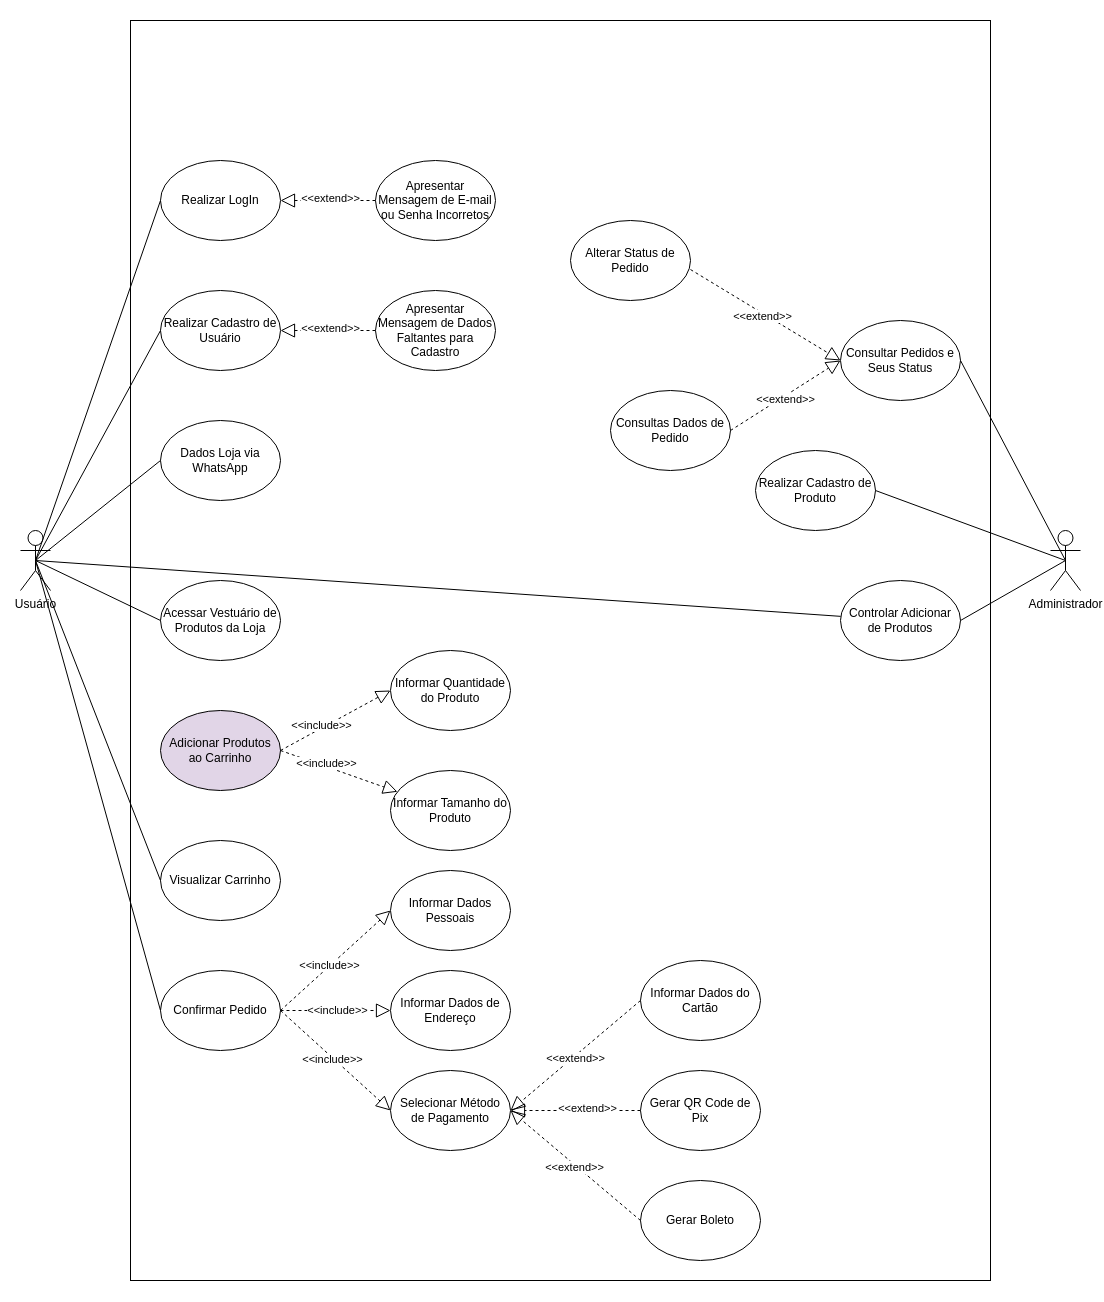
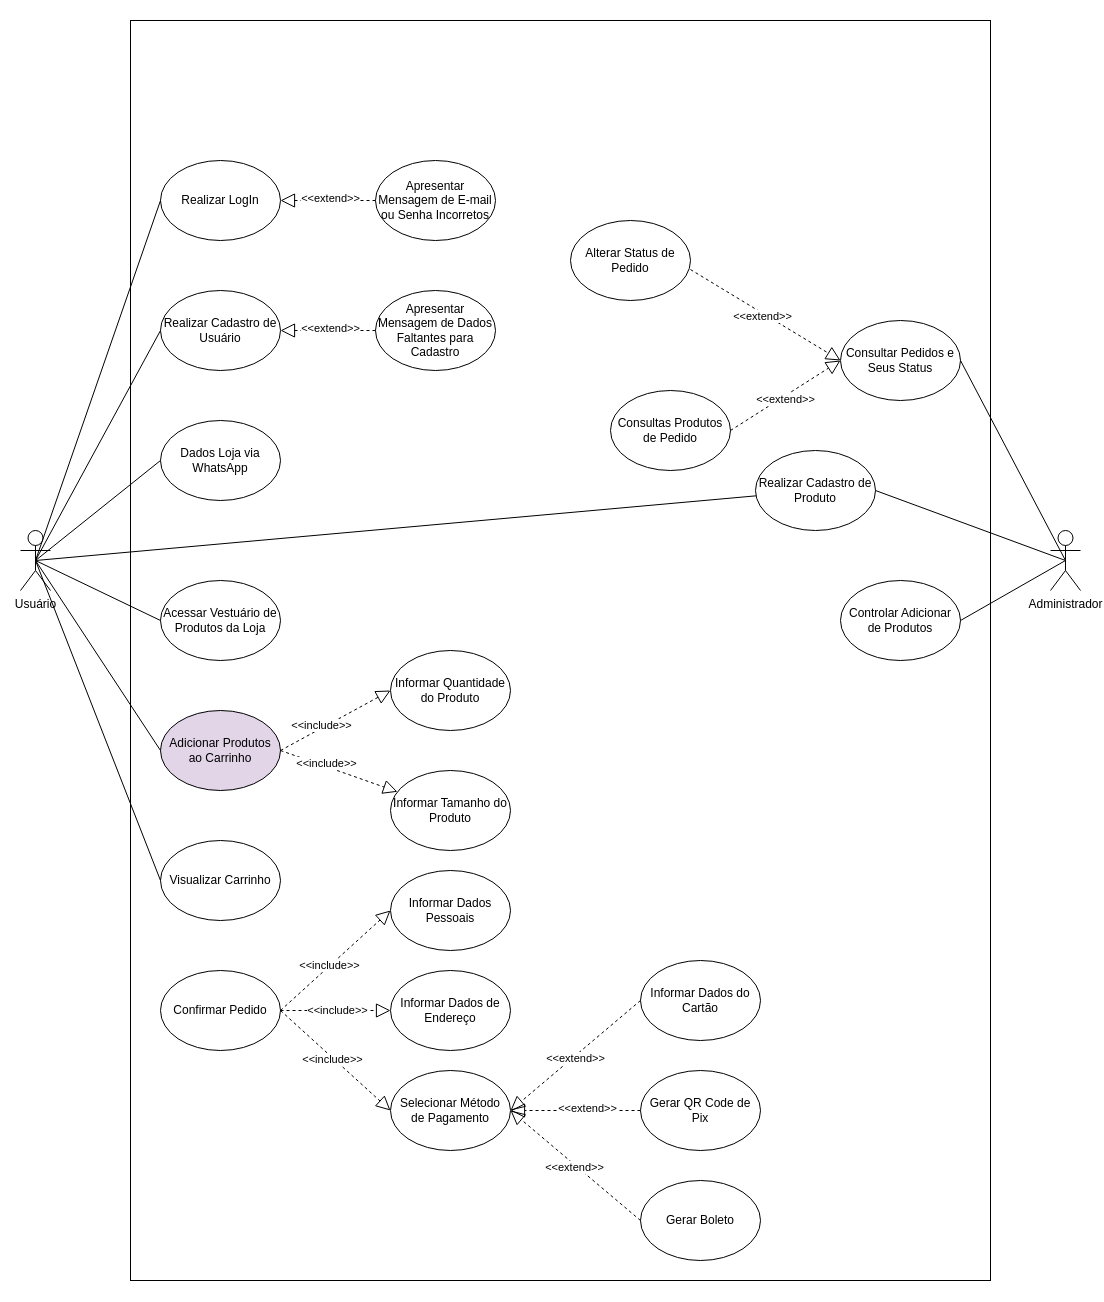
  <mxCell id="0" />
  <mxCell id="1" parent="0" />
  <mxCell id="2" value="" style="rounded=0;whiteSpace=wrap;html=1;direction=south;" parent="1" vertex="1"><mxGeometry x="130" y="20" width="860" height="1260" as="geometry" /></mxCell>
  <mxCell id="3" value="Usuário" style="shape=umlActor;verticalLabelPosition=bottom;verticalAlign=top;html=1;outlineConnect=0;" parent="1" vertex="1"><mxGeometry x="20" y="530" width="30" height="60" as="geometry" /></mxCell>
  <mxCell id="4" value="Administrador" style="shape=umlActor;verticalLabelPosition=bottom;verticalAlign=top;html=1;outlineConnect=0;" parent="1" vertex="1"><mxGeometry x="1050" y="530" width="30" height="60" as="geometry" /></mxCell>
  <mxCell id="5" value="Realizar LogIn" style="ellipse;whiteSpace=wrap;html=1;flipV=0;" parent="1" vertex="1"><mxGeometry x="160" y="160" width="120" height="80" as="geometry" /></mxCell>
  <mxCell id="6" value="Realizar Cadastro de Usuário" style="ellipse;whiteSpace=wrap;html=1;flipV=0;" parent="1" vertex="1"><mxGeometry x="160" y="290" width="120" height="80" as="geometry" /></mxCell>
  <mxCell id="7" value="Dados Loja via WhatsApp" style="ellipse;whiteSpace=wrap;html=1;flipV=0;" parent="1" vertex="1"><mxGeometry x="160" y="420" width="120" height="80" as="geometry" /></mxCell>
  <mxCell id="8" value="Acessar Vestuário de Produtos da Loja" style="ellipse;whiteSpace=wrap;html=1;flipV=0;" parent="1" vertex="1"><mxGeometry x="160" y="580" width="120" height="80" as="geometry" /></mxCell>
  <mxCell id="9" value="Adicionar Produtos ao Carrinho" style="ellipse;whiteSpace=wrap;html=1;flipV=0;fillColor=#e1d5e7;" parent="1" vertex="1"><mxGeometry x="160" y="710" width="120" height="80" as="geometry" /></mxCell>
  <mxCell id="10" value="Visualizar Carrinho" style="ellipse;whiteSpace=wrap;html=1;flipV=0;" parent="1" vertex="1"><mxGeometry x="160" y="840" width="120" height="80" as="geometry" /></mxCell>
  <mxCell id="11" value="Informar Tamanho do Produto" style="ellipse;whiteSpace=wrap;html=1;flipV=0;" parent="1" vertex="1"><mxGeometry x="390" y="770" width="120" height="80" as="geometry" /></mxCell>
  <mxCell id="12" value="" style="endArrow=block;dashed=1;endFill=0;endSize=12;html=1;rounded=0;exitX=1;exitY=0.5;exitDx=0;exitDy=0;" parent="1" source="9" target="11" edge="1"><mxGeometry width="160" relative="1" as="geometry"><mxPoint x="390" y="630" as="sourcePoint" /><mxPoint x="550" y="630" as="targetPoint" /></mxGeometry></mxCell>
  <mxCell id="13" value="&amp;lt;&amp;lt;include&amp;gt;&amp;gt;" style="edgeLabel;html=1;align=center;verticalAlign=middle;resizable=0;points=[];" parent="12" vertex="1" connectable="0"><mxGeometry x="-0.24" y="3" relative="1" as="geometry"><mxPoint as="offset" /></mxGeometry></mxCell>
  <mxCell id="14" value="Informar Quantidade do Produto" style="ellipse;whiteSpace=wrap;html=1;flipV=0;" parent="1" vertex="1"><mxGeometry x="390" y="650" width="120" height="80" as="geometry" /></mxCell>
  <mxCell id="15" value="" style="endArrow=block;dashed=1;endFill=0;endSize=12;html=1;rounded=0;exitX=1;exitY=0.5;exitDx=0;exitDy=0;entryX=0;entryY=0.5;entryDx=0;entryDy=0;" parent="1" source="9" target="14" edge="1"><mxGeometry width="160" relative="1" as="geometry"><mxPoint x="290" y="580" as="sourcePoint" /><mxPoint x="391" y="613" as="targetPoint" /></mxGeometry></mxCell>
  <mxCell id="16" value="&amp;lt;&amp;lt;include&amp;gt;&amp;gt;" style="edgeLabel;html=1;align=center;verticalAlign=middle;resizable=0;points=[];" parent="15" vertex="1" connectable="0"><mxGeometry x="-0.24" y="3" relative="1" as="geometry"><mxPoint as="offset" /></mxGeometry></mxCell>
  <mxCell id="17" value="Confirmar Pedido" style="ellipse;whiteSpace=wrap;html=1;flipV=0;" parent="1" vertex="1"><mxGeometry x="160" y="970" width="120" height="80" as="geometry" /></mxCell>
  <mxCell id="18" value="Apresentar Mensagem de E-mail ou Senha Incorretos" style="ellipse;whiteSpace=wrap;html=1;flipV=0;" parent="1" vertex="1"><mxGeometry x="375" y="160" width="120" height="80" as="geometry" /></mxCell>
  <mxCell id="19" value="" style="endArrow=block;dashed=1;endFill=0;endSize=12;html=1;rounded=0;entryX=1;entryY=0.5;entryDx=0;entryDy=0;exitX=0;exitY=0.5;exitDx=0;exitDy=0;" parent="1" source="18" target="5" edge="1"><mxGeometry width="160" relative="1" as="geometry"><mxPoint x="1130" y="275" as="sourcePoint" /><mxPoint x="1290" y="275" as="targetPoint" /></mxGeometry></mxCell>
  <mxCell id="20" value="&amp;lt;&amp;lt;extend&amp;gt;&amp;gt;" style="edgeLabel;html=1;align=center;verticalAlign=middle;resizable=0;points=[];" parent="19" vertex="1" connectable="0"><mxGeometry x="-0.032" y="-3" relative="1" as="geometry"><mxPoint as="offset" /></mxGeometry></mxCell>
  <mxCell id="21" value="Apresentar Mensagem de Dados Faltantes para Cadastro" style="ellipse;whiteSpace=wrap;html=1;flipV=0;" parent="1" vertex="1"><mxGeometry x="375" y="290" width="120" height="80" as="geometry" /></mxCell>
  <mxCell id="22" value="" style="endArrow=block;dashed=1;endFill=0;endSize=12;html=1;rounded=0;entryX=1;entryY=0.5;entryDx=0;entryDy=0;exitX=0;exitY=0.5;exitDx=0;exitDy=0;" parent="1" source="21" target="6" edge="1"><mxGeometry width="160" relative="1" as="geometry"><mxPoint x="385" y="240" as="sourcePoint" /><mxPoint x="290" y="240" as="targetPoint" /></mxGeometry></mxCell>
  <mxCell id="23" value="&amp;lt;&amp;lt;extend&amp;gt;&amp;gt;" style="edgeLabel;html=1;align=center;verticalAlign=middle;resizable=0;points=[];" parent="22" vertex="1" connectable="0"><mxGeometry x="-0.032" y="-3" relative="1" as="geometry"><mxPoint as="offset" /></mxGeometry></mxCell>
  <mxCell id="24" value="Informar Dados Pessoais" style="ellipse;whiteSpace=wrap;html=1;flipV=0;" parent="1" vertex="1"><mxGeometry x="390" y="870" width="120" height="80" as="geometry" /></mxCell>
  <mxCell id="25" value="Informar Dados de Endereço" style="ellipse;whiteSpace=wrap;html=1;flipV=0;" parent="1" vertex="1"><mxGeometry x="390" y="970" width="120" height="80" as="geometry" /></mxCell>
  <mxCell id="26" value="Selecionar Método &lt;br&gt;de Pagamento" style="ellipse;whiteSpace=wrap;html=1;flipV=0;" parent="1" vertex="1"><mxGeometry x="390" y="1070" width="120" height="80" as="geometry" /></mxCell>
  <mxCell id="27" value="" style="endArrow=block;dashed=1;endFill=0;endSize=12;html=1;rounded=0;exitX=1;exitY=0.5;exitDx=0;exitDy=0;entryX=0;entryY=0.5;entryDx=0;entryDy=0;" parent="1" source="17" target="24" edge="1"><mxGeometry width="160" relative="1" as="geometry"><mxPoint x="440" y="860" as="sourcePoint" /><mxPoint x="600" y="860" as="targetPoint" /></mxGeometry></mxCell>
  <mxCell id="28" value="&amp;lt;&amp;lt;include&amp;gt;&amp;gt;" style="edgeLabel;html=1;align=center;verticalAlign=middle;resizable=0;points=[];" vertex="1" connectable="0" parent="27"><mxGeometry x="-0.096" y="1" relative="1" as="geometry"><mxPoint as="offset" /></mxGeometry></mxCell>
  <mxCell id="29" value="" style="endArrow=block;dashed=1;endFill=0;endSize=12;html=1;rounded=0;exitX=1;exitY=0.5;exitDx=0;exitDy=0;entryX=0;entryY=0.5;entryDx=0;entryDy=0;" parent="1" source="17" target="25" edge="1"><mxGeometry width="160" relative="1" as="geometry"><mxPoint x="440" y="860" as="sourcePoint" /><mxPoint x="600" y="860" as="targetPoint" /></mxGeometry></mxCell>
  <mxCell id="30" value="&amp;lt;&amp;lt;include&amp;gt;&amp;gt;" style="edgeLabel;html=1;align=center;verticalAlign=middle;resizable=0;points=[];" vertex="1" connectable="0" parent="29"><mxGeometry x="0.018" y="1" relative="1" as="geometry"><mxPoint as="offset" /></mxGeometry></mxCell>
  <mxCell id="31" value="" style="endArrow=block;dashed=1;endFill=0;endSize=12;html=1;rounded=0;exitX=1;exitY=0.5;exitDx=0;exitDy=0;entryX=0;entryY=0.5;entryDx=0;entryDy=0;" parent="1" source="17" target="26" edge="1"><mxGeometry width="160" relative="1" as="geometry"><mxPoint x="440" y="860" as="sourcePoint" /><mxPoint x="600" y="860" as="targetPoint" /></mxGeometry></mxCell>
  <mxCell id="32" value="&amp;lt;&amp;lt;include&amp;gt;&amp;gt;" style="edgeLabel;html=1;align=center;verticalAlign=middle;resizable=0;points=[];" vertex="1" connectable="0" parent="31"><mxGeometry x="-0.048" y="-1" relative="1" as="geometry"><mxPoint as="offset" /></mxGeometry></mxCell>
  <mxCell id="33" value="Informar Dados do Cartão" style="ellipse;whiteSpace=wrap;html=1;" parent="1" vertex="1"><mxGeometry x="640" y="960" width="120" height="80" as="geometry" /></mxCell>
  <mxCell id="34" value="Gerar QR Code de Pix" style="ellipse;whiteSpace=wrap;html=1;" parent="1" vertex="1"><mxGeometry x="640" y="1070" width="120" height="80" as="geometry" /></mxCell>
  <mxCell id="35" value="Gerar Boleto" style="ellipse;whiteSpace=wrap;html=1;" parent="1" vertex="1"><mxGeometry x="640" y="1180" width="120" height="80" as="geometry" /></mxCell>
  <mxCell id="36" value="" style="endArrow=block;dashed=1;endFill=0;endSize=12;html=1;rounded=0;exitX=0;exitY=0.5;exitDx=0;exitDy=0;entryX=1;entryY=0.5;entryDx=0;entryDy=0;" parent="1" source="33" target="26" edge="1"><mxGeometry width="160" relative="1" as="geometry"><mxPoint x="520" y="970" as="sourcePoint" /><mxPoint x="680" y="970" as="targetPoint" /></mxGeometry></mxCell>
  <mxCell id="37" value="&amp;lt;&amp;lt;extend&amp;gt;&amp;gt;" style="edgeLabel;html=1;align=center;verticalAlign=middle;resizable=0;points=[];" parent="36" vertex="1" connectable="0"><mxGeometry x="0.032" y="1" relative="1" as="geometry"><mxPoint x="1" as="offset" /></mxGeometry></mxCell>
  <mxCell id="38" value="" style="endArrow=block;dashed=1;endFill=0;endSize=12;html=1;rounded=0;entryX=1;entryY=0.5;entryDx=0;entryDy=0;exitX=0;exitY=0.5;exitDx=0;exitDy=0;" parent="1" source="34" target="26" edge="1"><mxGeometry width="160" relative="1" as="geometry"><mxPoint x="520" y="970" as="sourcePoint" /><mxPoint x="680" y="970" as="targetPoint" /></mxGeometry></mxCell>
  <mxCell id="39" value="&amp;lt;&amp;lt;extend&amp;gt;&amp;gt;" style="edgeLabel;html=1;align=center;verticalAlign=middle;resizable=0;points=[];" parent="38" vertex="1" connectable="0"><mxGeometry x="-0.163" y="-3" relative="1" as="geometry"><mxPoint as="offset" /></mxGeometry></mxCell>
  <mxCell id="40" value="" style="endArrow=block;dashed=1;endFill=0;endSize=12;html=1;rounded=0;entryX=1;entryY=0.5;entryDx=0;entryDy=0;exitX=0;exitY=0.5;exitDx=0;exitDy=0;" parent="1" source="35" target="26" edge="1"><mxGeometry width="160" relative="1" as="geometry"><mxPoint x="520" y="970" as="sourcePoint" /><mxPoint x="680" y="970" as="targetPoint" /></mxGeometry></mxCell>
  <mxCell id="41" value="&amp;lt;&amp;lt;extend&amp;gt;&amp;gt;" style="edgeLabel;html=1;align=center;verticalAlign=middle;resizable=0;points=[];" parent="40" vertex="1" connectable="0"><mxGeometry x="0.012" y="3" relative="1" as="geometry"><mxPoint x="1" as="offset" /></mxGeometry></mxCell>
  <mxCell id="42" value="" style="endArrow=none;html=1;rounded=0;exitX=0.5;exitY=0.5;exitDx=0;exitDy=0;exitPerimeter=0;entryX=0;entryY=0.5;entryDx=0;entryDy=0;" parent="1" source="3" target="5" edge="1"><mxGeometry width="50" height="50" relative="1" as="geometry"><mxPoint x="580" y="650" as="sourcePoint" /><mxPoint x="630" y="600" as="targetPoint" /></mxGeometry></mxCell>
  <mxCell id="43" value="" style="endArrow=none;html=1;rounded=0;exitX=0.5;exitY=0.5;exitDx=0;exitDy=0;exitPerimeter=0;entryX=0;entryY=0.5;entryDx=0;entryDy=0;" parent="1" source="3" target="6" edge="1"><mxGeometry width="50" height="50" relative="1" as="geometry"><mxPoint x="580" y="600" as="sourcePoint" /><mxPoint x="630" y="550" as="targetPoint" /></mxGeometry></mxCell>
  <mxCell id="44" value="" style="endArrow=none;html=1;rounded=0;exitX=0.5;exitY=0.5;exitDx=0;exitDy=0;exitPerimeter=0;entryX=0;entryY=0.5;entryDx=0;entryDy=0;" parent="1" source="3" target="7" edge="1"><mxGeometry width="50" height="50" relative="1" as="geometry"><mxPoint x="580" y="600" as="sourcePoint" /><mxPoint x="630" y="550" as="targetPoint" /></mxGeometry></mxCell>
  <mxCell id="45" value="" style="endArrow=none;html=1;rounded=0;exitX=0.5;exitY=0.5;exitDx=0;exitDy=0;exitPerimeter=0;entryX=0;entryY=0.5;entryDx=0;entryDy=0;" parent="1" source="3" target="8" edge="1"><mxGeometry width="50" height="50" relative="1" as="geometry"><mxPoint x="580" y="600" as="sourcePoint" /><mxPoint x="630" y="550" as="targetPoint" /></mxGeometry></mxCell>
- <mxCell id="46" value="" style="endArrow=none;html=1;rounded=0;exitX=0.5;exitY=0.5;exitDx=0;exitDy=0;exitPerimeter=0;" parent="1" source="3" target="57" edge="1"><mxGeometry width="50" height="50" relative="1" as="geometry"><mxPoint x="580" y="700" as="sourcePoint" /><mxPoint x="630" y="650" as="targetPoint" /></mxGeometry></mxCell>
+ <mxCell id="46" value="" style="endArrow=none;html=1;rounded=0;exitX=0.5;exitY=0.5;exitDx=0;exitDy=0;exitPerimeter=0;entryX=0;entryY=0.5;entryDx=0;entryDy=0;" parent="1" source="3" target="9" edge="1"><mxGeometry width="50" height="50" relative="1" as="geometry"><mxPoint x="580" y="700" as="sourcePoint" /><mxPoint x="630" y="650" as="targetPoint" /></mxGeometry></mxCell>
  <mxCell id="47" value="" style="endArrow=none;html=1;rounded=0;entryX=0;entryY=0.5;entryDx=0;entryDy=0;exitX=0.5;exitY=0.5;exitDx=0;exitDy=0;exitPerimeter=0;" parent="1" source="3" target="10" edge="1"><mxGeometry width="50" height="50" relative="1" as="geometry"><mxPoint x="580" y="690" as="sourcePoint" /><mxPoint x="630" y="640" as="targetPoint" /></mxGeometry></mxCell>
- <mxCell id="48" value="" style="endArrow=none;html=1;rounded=0;exitX=0.5;exitY=0.5;exitDx=0;exitDy=0;exitPerimeter=0;entryX=0;entryY=0.5;entryDx=0;entryDy=0;" parent="1" source="3" target="17" edge="1"><mxGeometry width="50" height="50" relative="1" as="geometry"><mxPoint x="580" y="690" as="sourcePoint" /><mxPoint x="630" y="640" as="targetPoint" /></mxGeometry></mxCell>
+ <mxCell id="48" value="" style="endArrow=none;html=1;rounded=0;exitX=0.5;exitY=0.5;exitDx=0;exitDy=0;exitPerimeter=0;" parent="1" source="3" target="49" edge="1"><mxGeometry width="50" height="50" relative="1" as="geometry"><mxPoint x="580" y="690" as="sourcePoint" /><mxPoint x="630" y="640" as="targetPoint" /></mxGeometry></mxCell>
  <mxCell id="49" value="Realizar Cadastro de Produto" style="ellipse;whiteSpace=wrap;html=1;" parent="1" vertex="1"><mxGeometry x="755" y="450" width="120" height="80" as="geometry" /></mxCell>
  <mxCell id="50" value="Consultar Pedidos e Seus Status" style="ellipse;whiteSpace=wrap;html=1;" parent="1" vertex="1"><mxGeometry x="840" y="320" width="120" height="80" as="geometry" /></mxCell>
- <mxCell id="51" value="Consultas Dados de Pedido" style="ellipse;whiteSpace=wrap;html=1;" parent="1" vertex="1"><mxGeometry x="610" y="390" width="120" height="80" as="geometry" /></mxCell>
+ <mxCell id="51" value="Consultas Produtos de Pedido" style="ellipse;whiteSpace=wrap;html=1;" parent="1" vertex="1"><mxGeometry x="610" y="390" width="120" height="80" as="geometry" /></mxCell>
  <mxCell id="52" value="" style="endArrow=block;dashed=1;endFill=0;endSize=12;html=1;rounded=0;entryX=0;entryY=0.5;entryDx=0;entryDy=0;exitX=1;exitY=0.5;exitDx=0;exitDy=0;" parent="1" source="51" target="50" edge="1"><mxGeometry width="160" relative="1" as="geometry"><mxPoint x="385" y="240" as="sourcePoint" /><mxPoint x="290" y="240" as="targetPoint" /></mxGeometry></mxCell>
  <mxCell id="53" value="&amp;lt;&amp;lt;extend&amp;gt;&amp;gt;" style="edgeLabel;html=1;align=center;verticalAlign=middle;resizable=0;points=[];" parent="52" vertex="1" connectable="0"><mxGeometry x="-0.032" y="-3" relative="1" as="geometry"><mxPoint as="offset" /></mxGeometry></mxCell>
  <mxCell id="54" value="Alterar Status de Pedido" style="ellipse;whiteSpace=wrap;html=1;" parent="1" vertex="1"><mxGeometry x="570" y="220" width="120" height="80" as="geometry" /></mxCell>
  <mxCell id="55" value="" style="endArrow=block;dashed=1;endFill=0;endSize=12;html=1;rounded=0;entryX=0;entryY=0.5;entryDx=0;entryDy=0;exitX=1;exitY=0.613;exitDx=0;exitDy=0;exitPerimeter=0;" parent="1" source="54" target="50" edge="1"><mxGeometry width="160" relative="1" as="geometry"><mxPoint x="740" y="440" as="sourcePoint" /><mxPoint x="850" y="370" as="targetPoint" /></mxGeometry></mxCell>
  <mxCell id="56" value="&amp;lt;&amp;lt;extend&amp;gt;&amp;gt;" style="edgeLabel;html=1;align=center;verticalAlign=middle;resizable=0;points=[];" parent="55" vertex="1" connectable="0"><mxGeometry x="-0.032" y="-3" relative="1" as="geometry"><mxPoint as="offset" /></mxGeometry></mxCell>
  <mxCell id="57" value="Controlar Adicionar de Produtos" style="ellipse;whiteSpace=wrap;html=1;" parent="1" vertex="1"><mxGeometry x="840" y="580" width="120" height="80" as="geometry" /></mxCell>
  <mxCell id="58" value="" style="endArrow=none;html=1;rounded=0;entryX=1;entryY=0.5;entryDx=0;entryDy=0;exitX=0.5;exitY=0.5;exitDx=0;exitDy=0;exitPerimeter=0;" parent="1" source="4" target="50" edge="1"><mxGeometry width="50" height="50" relative="1" as="geometry"><mxPoint x="660" y="570" as="sourcePoint" /><mxPoint x="710" y="520" as="targetPoint" /></mxGeometry></mxCell>
  <mxCell id="59" value="" style="endArrow=none;html=1;rounded=0;entryX=0.5;entryY=0.5;entryDx=0;entryDy=0;entryPerimeter=0;exitX=1;exitY=0.5;exitDx=0;exitDy=0;" parent="1" source="49" target="4" edge="1"><mxGeometry width="50" height="50" relative="1" as="geometry"><mxPoint x="660" y="570" as="sourcePoint" /><mxPoint x="710" y="520" as="targetPoint" /></mxGeometry></mxCell>
  <mxCell id="60" value="" style="endArrow=none;html=1;rounded=0;entryX=0.5;entryY=0.5;entryDx=0;entryDy=0;entryPerimeter=0;exitX=1;exitY=0.5;exitDx=0;exitDy=0;" parent="1" source="57" target="4" edge="1"><mxGeometry width="50" height="50" relative="1" as="geometry"><mxPoint x="660" y="570" as="sourcePoint" /><mxPoint x="710" y="520" as="targetPoint" /></mxGeometry></mxCell>
